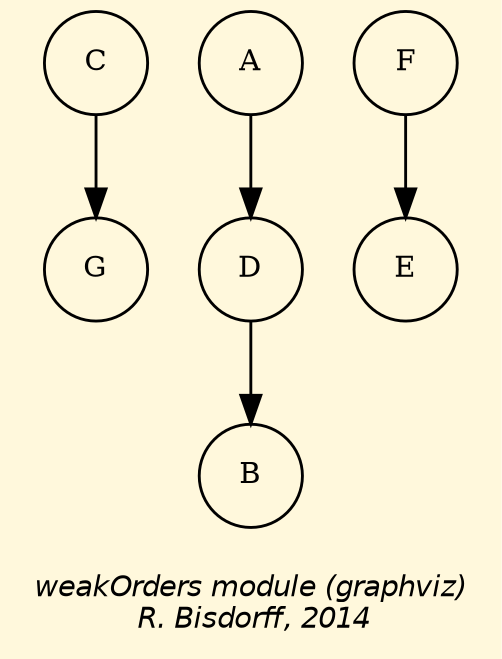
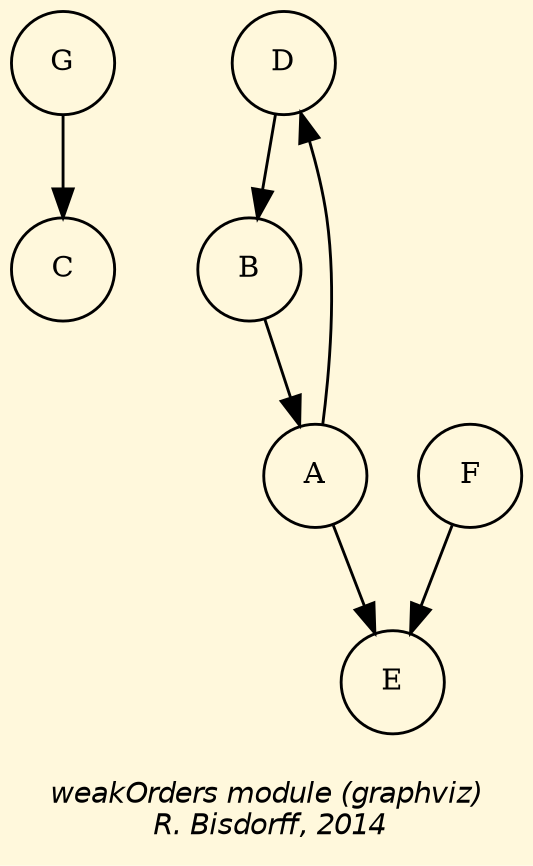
  digraph {
    bgcolor=cornsilk
    fontname="Helvetica-Oblique"
    fontsize=10
    label="\nweakOrders module (graphviz)\n R. Bisdorff, 2014"
    ordering=out
    node [fontsize=10 shape=circle]
    edge [color=black style="setlinewidth(1)"]
    n1 [label=C]
    n2 [label=G]
    n3 [label=D]
    n4 [label=B]
    n5 [label=A]
    n6 [label=E]
    n7 [label=F]
    subgraph sub_1 {
      rank=same
      n1
    }
    subgraph sub_2 {
      rank=same
      n2
    }
    subgraph sub_3 {
      rank=same
      n3
    }
    subgraph sub_4 {
      rank=same
      n4
    }
    subgraph sub_5 {
      rank=same
      n5
    }
    subgraph sub_6 {
      rank=same
      n6
    }
    subgraph sub_7 {
      rank=same
      n7
    }
-   n1 -> n2
+   n2 -> n1
    n3 -> n4
+   n4 -> n5
    n5 -> n3
+   n5 -> n6
    n7 -> n6
  }
